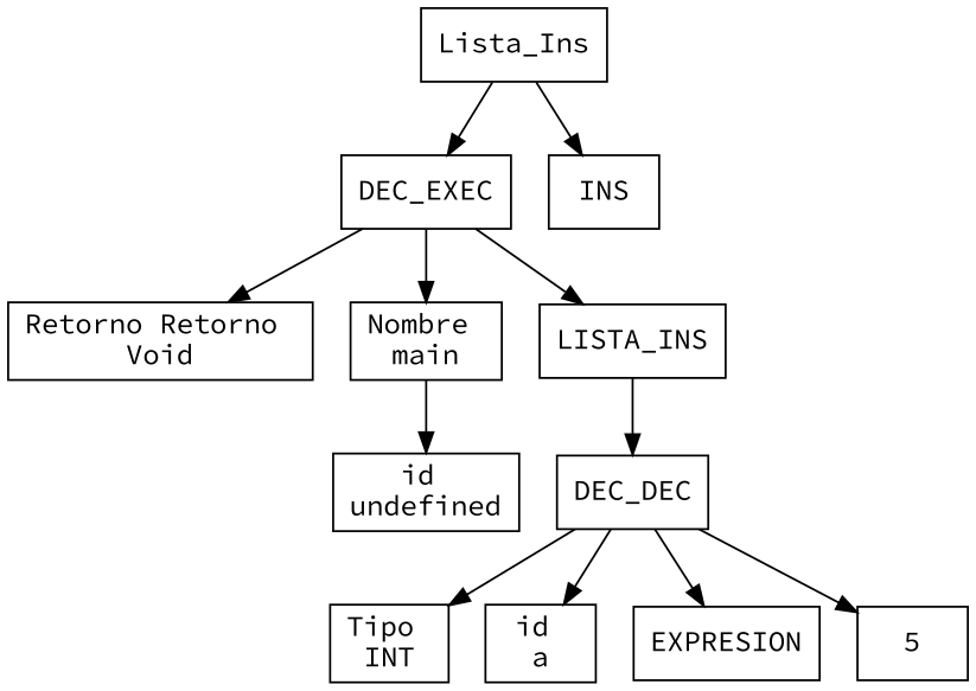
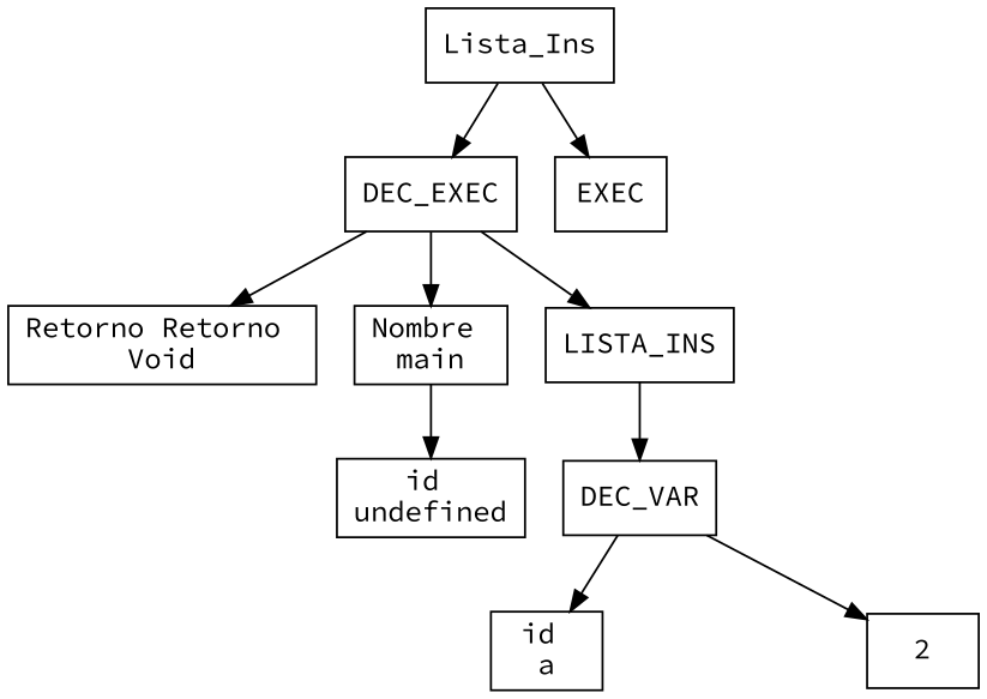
  digraph {
    fontname="Source Code Pro"
    rankdir=TB
    node [fontname="Source Code Pro" shape=box]
    edge [fontname="Source Code Pro"]
    n1 [label=Lista_Ins]
    n2 [label=DEC_EXEC]
-   n3 [label=INS]
+   n3 [label=EXEC]
    n4 [label="Retorno Retorno \nVoid"]
    n5 [label="Nombre \nmain"]
    n6 [label=LISTA_INS]
    n7 [label="id \nundefined"]
-   n8 [label=DEC_DEC]
-   n9 [label="Tipo \nINT"]
+   n8 [label=DEC_VAR]
    n10 [label="id \na"]
-   n11 [label=EXPRESION]
-   n12 [label=5]
+   n12 [label=2]
    n1 -> n2
    n1 -> n3
    n2 -> n4
    n2 -> n5
    n2 -> n6
    n5 -> n7
    n6 -> n8
-   n8 -> n9
    n8 -> n10
-   n8 -> n11
    n8 -> n12
  }
